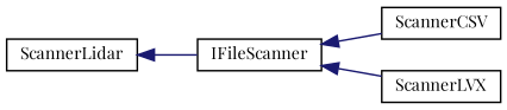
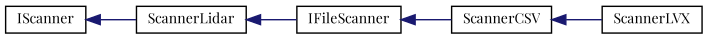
  digraph {
    fontname="Playfair Display"
    rankdir=LR
    node [color=black fillcolor=white fontname="Playfair Display" fontsize=10 shape=record style=filled]
    edge [color=midnightblue dir=back fontname="Playfair Display" fontsize=10 labelfontname=Helvetica labelfontsize=10 style=solid]
+   n1 [height=0.2 label=IScanner width=0.4]
    n2 [height=0.2 label=ScannerLidar width=0.4]
    n3 [height=0.2 label=IFileScanner width=0.4]
    n4 [height=0.2 label=ScannerCSV width=0.4]
    n5 [height=0.2 label=ScannerLVX width=0.4]
+   n1 -> n2
    n2 -> n3
    n3 -> n4
-   n3 -> n5
+   n4 -> n5
  }
